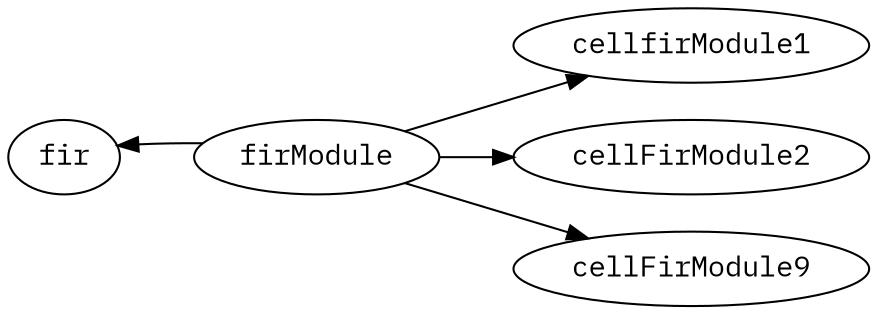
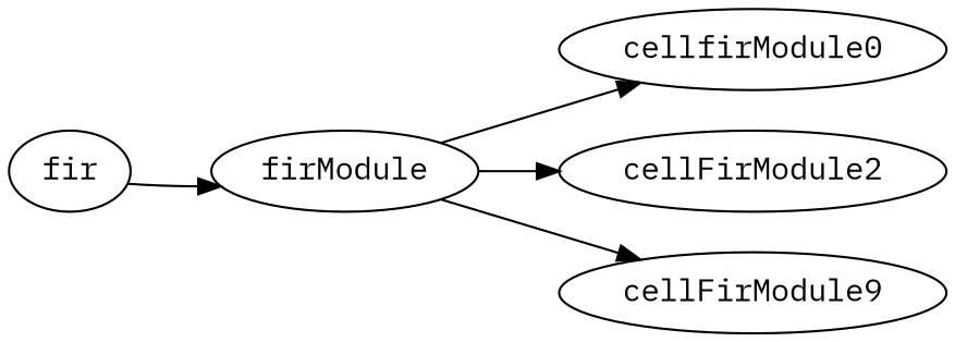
  digraph {
    fontname="IBM Plex Mono"
    rankdir=LR
    node [fontname="IBM Plex Mono"]
    edge [fontname="IBM Plex Mono"]
    fir
    firModule
-   cellfirModule1
+   cellfirModule1 [label=cellfirModule0]
    cellFirModule2
    n5 [label=cellFirModule9]
-   firModule -> fir
+   fir -> firModule
    firModule -> cellfirModule1
    firModule -> cellFirModule2
    firModule -> n5
  }
